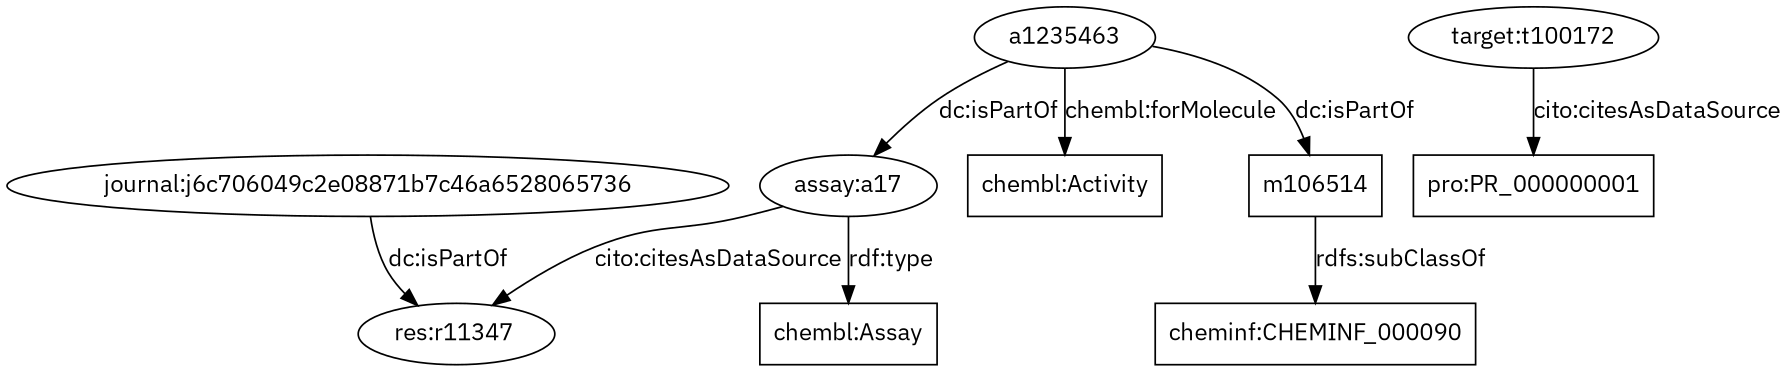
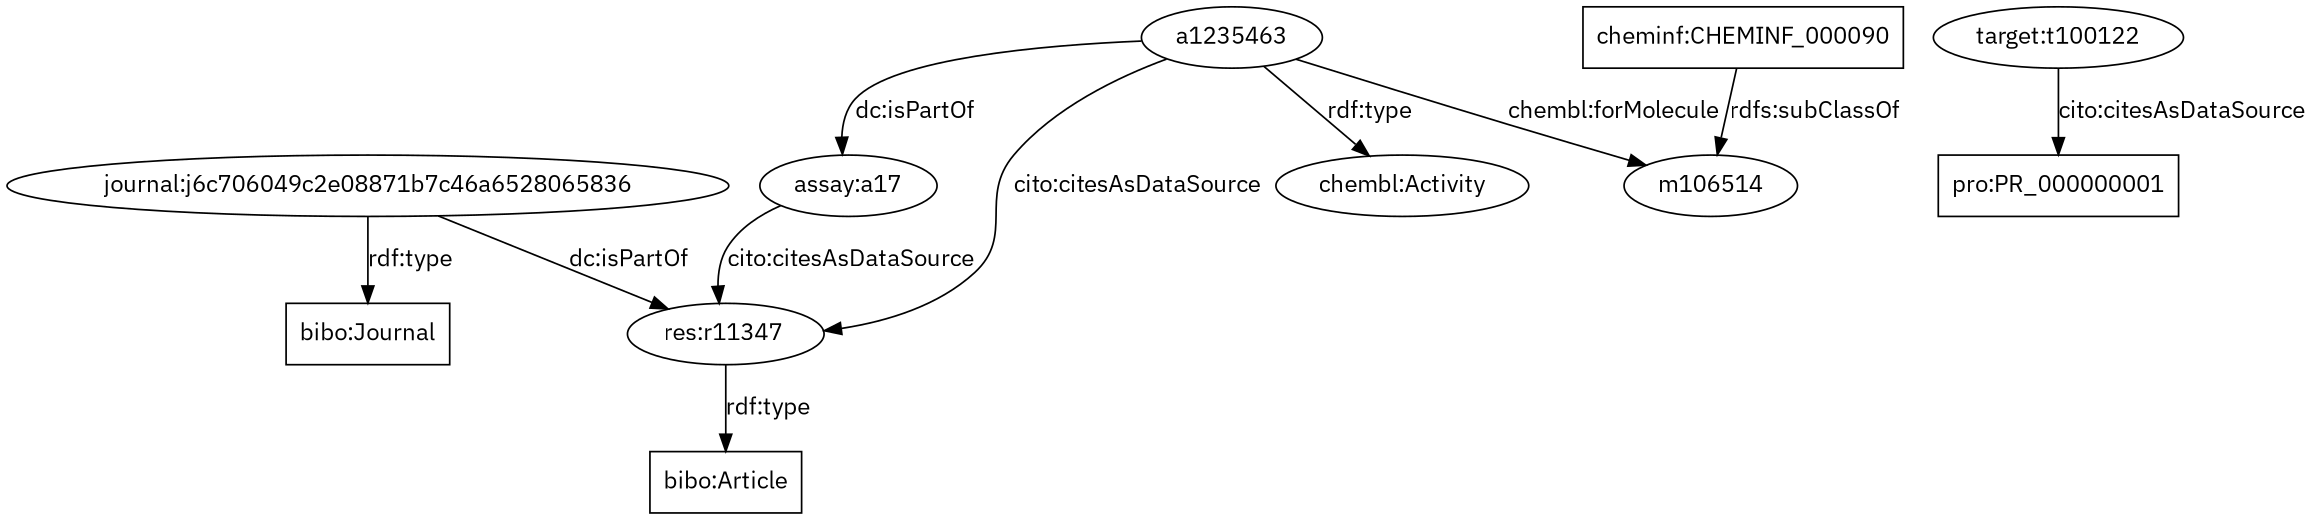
  digraph {
    fontname="IBM Plex Sans"
    node [fontname="IBM Plex Sans"]
    edge [fontname="IBM Plex Sans"]
    n1 [label="assay:a17"]
-   n2 [label="chembl:Assay" shape=box]
    n3 [label="res:r11347 "]
-   n5 [label="target:t100172"]
+   n4 [label="bibo:Article" shape=box]
+   n5 [label="target:t100122"]
    n6 [label="pro:PR_000000001" shape=box]
-   n7 [label="journal:j6c706049c2e08871b7c46a6528065736"]
+   n7 [label="journal:j6c706049c2e08871b7c46a6528065836"]
+   n8 [label="bibo:Journal" shape=box]
    n9 [label=a1235463]
-   n10 [label="chembl:Activity" shape=box]
-   n11 [label=m106514 shape=box]
+   n10 [label="chembl:Activity" shape=ellipse]
+   n11 [label=m106514]
    n12 [label="cheminf:CHEMINF_000090" shape=box]
-   n1 -> n2 [label="rdf:type"]
    n1 -> n3 [label="cito:citesAsDataSource"]
+   n3 -> n4 [label="rdf:type"]
    n5 -> n6 [label="cito:citesAsDataSource"]
    n7 -> n3 [label="dc:isPartOf"]
+   n7 -> n8 [label="rdf:type"]
    n9 -> n1 [label="dc:isPartOf"]
-   n9 -> n10 [label="chembl:forMolecule"]
-   n9 -> n11 [label="dc:isPartOf"]
-   n11 -> n12 [label="rdfs:subClassOf"]
+   n9 -> n3 [label="cito:citesAsDataSource"]
+   n9 -> n10 [label="rdf:type"]
+   n9 -> n11 [label="chembl:forMolecule"]
+   n12 -> n11 [label="rdfs:subClassOf"]
  }
